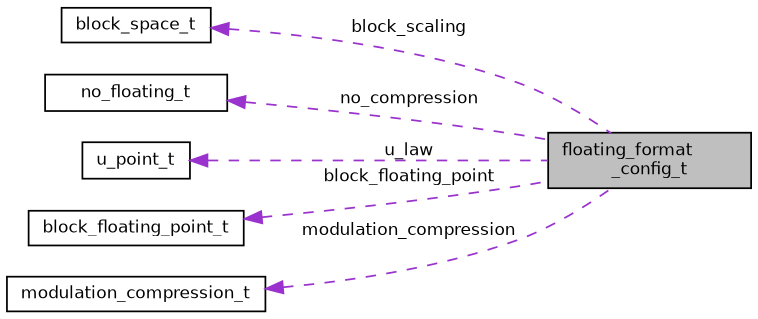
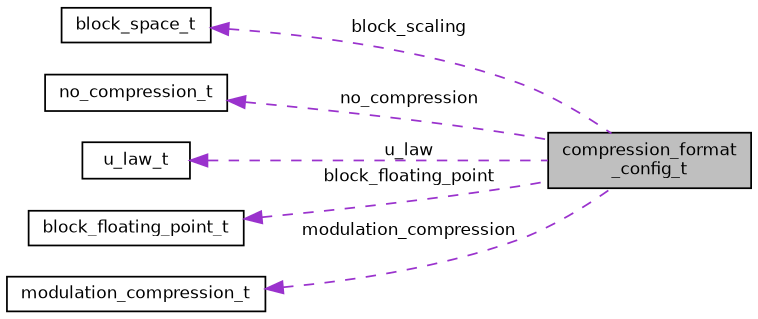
  digraph {
    rankdir=LR
    node [color=black fontname=Helvetica fontsize=10 shape=record]
    edge [color=darkorchid3 dir=back fontname=Helvetica fontsize=10 labelfontname=Helvetica labelfontsize=10 style=dashed]
-   n1 [fillcolor=grey75 fontcolor=black height=0.2 label="floating_format\l_config_t" style=filled width=0.4]
+   n1 [fillcolor=grey75 fontcolor=black height=0.2 label="compression_format\l_config_t" style=filled width=0.4]
    n2 [height=0.2 label=block_space_t width=0.4]
-   n3 [height=0.2 label=no_floating_t width=0.4]
-   n4 [height=0.2 label=u_point_t width=0.4]
+   n3 [height=0.2 label=no_compression_t width=0.4]
+   n4 [height=0.2 label=u_law_t width=0.4]
    n5 [height=0.2 label=block_floating_point_t width=0.4]
    n6 [height=0.2 label=modulation_compression_t width=0.4]
    n2 -> n1 [label=" block_scaling"]
    n3 -> n1 [label=" no_compression"]
    n4 -> n1 [label=" u_law"]
    n5 -> n1 [label=" block_floating_point"]
    n6 -> n1 [label=" modulation_compression"]
  }
